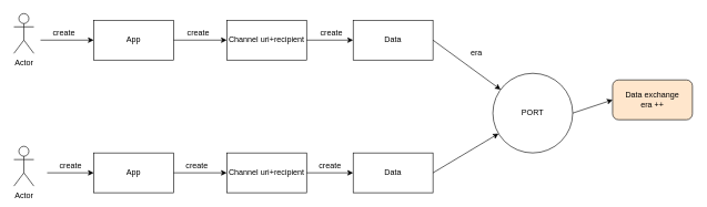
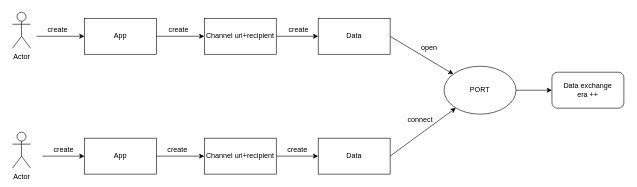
  <mxCell id="0" />
  <mxCell id="1" parent="0" />
  <mxCell id="2" value="Actor" style="shape=umlActor;verticalLabelPosition=bottom;verticalAlign=top;html=1;outlineConnect=0;" vertex="1" parent="1"><mxGeometry x="20" y="20" width="30" height="60" as="geometry" /></mxCell>
  <mxCell id="3" value="Actor" style="shape=umlActor;verticalLabelPosition=bottom;verticalAlign=top;html=1;outlineConnect=0;" vertex="1" parent="1"><mxGeometry x="20" y="220" width="30" height="60" as="geometry" /></mxCell>
  <mxCell id="4" value="App" style="rounded=0;whiteSpace=wrap;html=1;" vertex="1" parent="1"><mxGeometry x="140" y="30" width="120" height="60" as="geometry" /></mxCell>
  <mxCell id="5" value="App" style="rounded=0;whiteSpace=wrap;html=1;" vertex="1" parent="1"><mxGeometry x="140" y="230" width="120" height="60" as="geometry" /></mxCell>
  <mxCell id="6" value="Channel uri+recipient" style="rounded=0;whiteSpace=wrap;html=1;" vertex="1" parent="1"><mxGeometry x="340" y="30" width="120" height="60" as="geometry" /></mxCell>
  <mxCell id="7" value="Channel uri+recipient" style="rounded=0;whiteSpace=wrap;html=1;" vertex="1" parent="1"><mxGeometry x="340" y="230" width="120" height="60" as="geometry" /></mxCell>
  <mxCell id="8" value="Data" style="rounded=0;whiteSpace=wrap;html=1;" vertex="1" parent="1"><mxGeometry x="530" y="30" width="120" height="60" as="geometry" /></mxCell>
  <mxCell id="9" value="Data" style="rounded=0;whiteSpace=wrap;html=1;" vertex="1" parent="1"><mxGeometry x="530" y="230" width="120" height="60" as="geometry" /></mxCell>
- <mxCell id="10" value="PORT" style="ellipse;whiteSpace=wrap;html=1;" vertex="1" parent="1"><mxGeometry x="740" y="110" width="120" height="120" as="geometry" /></mxCell>
+ <mxCell id="10" value="PORT" style="ellipse;whiteSpace=wrap;html=1;" vertex="1" parent="1"><mxGeometry x="740" y="110" width="120" height="80" as="geometry" /></mxCell>
  <mxCell id="11" value="" style="group" vertex="1" connectable="0" parent="1"><mxGeometry x="60" y="40" width="60" height="20" as="geometry" /></mxCell>
  <mxCell id="12" value="" style="endArrow=classic;html=1;entryX=0;entryY=0.5;entryDx=0;entryDy=0;" edge="1" parent="11" target="4"><mxGeometry width="50" height="50" relative="1" as="geometry"><mxPoint y="20" as="sourcePoint" /><mxPoint x="50" y="-15" as="targetPoint" /></mxGeometry></mxCell>
  <mxCell id="13" value="create" style="text;html=1;align=center;verticalAlign=middle;resizable=0;points=[];autosize=1;" vertex="1" parent="11"><mxGeometry x="10" width="50" height="20" as="geometry" /></mxCell>
  <mxCell id="14" value="" style="group" vertex="1" connectable="0" parent="1"><mxGeometry x="70" y="240" width="60" height="20" as="geometry" /></mxCell>
  <mxCell id="15" value="" style="endArrow=classic;html=1;entryX=0;entryY=0.5;entryDx=0;entryDy=0;" edge="1" parent="14" target="5"><mxGeometry width="50" height="50" relative="1" as="geometry"><mxPoint y="20" as="sourcePoint" /><mxPoint x="50" y="-15" as="targetPoint" /></mxGeometry></mxCell>
  <mxCell id="16" value="create" style="text;html=1;align=center;verticalAlign=middle;resizable=0;points=[];autosize=1;" vertex="1" parent="14"><mxGeometry x="10" width="50" height="20" as="geometry" /></mxCell>
  <mxCell id="17" value="" style="group" vertex="1" connectable="0" parent="1"><mxGeometry x="260" y="240" width="60" height="20" as="geometry" /></mxCell>
  <mxCell id="18" value="" style="endArrow=classic;html=1;entryX=0;entryY=0.5;entryDx=0;entryDy=0;" edge="1" parent="17" target="7"><mxGeometry width="50" height="50" relative="1" as="geometry"><mxPoint y="20" as="sourcePoint" /><mxPoint x="50" y="-15" as="targetPoint" /></mxGeometry></mxCell>
  <mxCell id="19" value="create" style="text;html=1;align=center;verticalAlign=middle;resizable=0;points=[];autosize=1;" vertex="1" parent="17"><mxGeometry x="10" width="50" height="20" as="geometry" /></mxCell>
  <mxCell id="20" value="" style="group" vertex="1" connectable="0" parent="1"><mxGeometry x="460" y="240" width="60" height="20" as="geometry" /></mxCell>
  <mxCell id="21" value="" style="endArrow=classic;html=1;entryX=0;entryY=0.5;entryDx=0;entryDy=0;" edge="1" parent="20" target="9"><mxGeometry width="50" height="50" relative="1" as="geometry"><mxPoint y="20" as="sourcePoint" /><mxPoint x="50" y="-15" as="targetPoint" /></mxGeometry></mxCell>
  <mxCell id="22" value="create" style="text;html=1;align=center;verticalAlign=middle;resizable=0;points=[];autosize=1;" vertex="1" parent="20"><mxGeometry x="10" width="50" height="20" as="geometry" /></mxCell>
  <mxCell id="23" value="" style="group" vertex="1" connectable="0" parent="1"><mxGeometry x="260" y="40" width="70" height="20" as="geometry" /></mxCell>
  <mxCell id="24" value="" style="endArrow=classic;html=1;entryX=0;entryY=0.5;entryDx=0;entryDy=0;" edge="1" parent="23" target="6"><mxGeometry width="50" height="50" relative="1" as="geometry"><mxPoint y="20" as="sourcePoint" /><mxPoint x="58.333" y="-15" as="targetPoint" /></mxGeometry></mxCell>
  <mxCell id="25" value="create" style="text;html=1;align=center;verticalAlign=middle;resizable=0;points=[];autosize=1;" vertex="1" parent="23"><mxGeometry x="11.667" width="50" height="20" as="geometry" /></mxCell>
  <mxCell id="26" value="" style="group" vertex="1" connectable="0" parent="1"><mxGeometry x="460" y="40" width="70" height="20" as="geometry" /></mxCell>
  <mxCell id="27" value="" style="endArrow=classic;html=1;" edge="1" parent="26" target="8"><mxGeometry width="50" height="50" relative="1" as="geometry"><mxPoint y="20" as="sourcePoint" /><mxPoint x="58.333" y="-15" as="targetPoint" /></mxGeometry></mxCell>
  <mxCell id="28" value="create" style="text;html=1;align=center;verticalAlign=middle;resizable=0;points=[];autosize=1;" vertex="1" parent="26"><mxGeometry x="11.667" width="50" height="20" as="geometry" /></mxCell>
  <mxCell id="29" value="" style="group" vertex="1" connectable="0" parent="1"><mxGeometry x="650" y="40" width="70" height="20" as="geometry" /></mxCell>
  <mxCell id="30" value="" style="endArrow=classic;html=1;" edge="1" parent="29" target="10"><mxGeometry width="50" height="50" relative="1" as="geometry"><mxPoint y="20" as="sourcePoint" /><mxPoint x="58.333" y="-15" as="targetPoint" /></mxGeometry></mxCell>
- <mxCell id="31" value="era" style="text;html=1;align=center;verticalAlign=middle;resizable=0;points=[];autosize=1;" vertex="1" parent="1"><mxGeometry x="694.997" y="70" width="40" height="20" as="geometry" /></mxCell>
+ <mxCell id="31" value="open" style="text;html=1;align=center;verticalAlign=middle;resizable=0;points=[];autosize=1;" vertex="1" parent="1"><mxGeometry x="694.997" y="70" width="40" height="20" as="geometry" /></mxCell>
+ <mxCell id="32" value="connect" style="text;html=1;align=center;verticalAlign=middle;resizable=0;points=[];autosize=1;" vertex="1" parent="1"><mxGeometry x="669.997" y="190" width="60" height="20" as="geometry" /></mxCell>
  <mxCell id="33" value="" style="endArrow=classic;html=1;exitX=1;exitY=0.5;exitDx=0;exitDy=0;" edge="1" parent="1" source="9" target="10"><mxGeometry width="50" height="50" relative="1" as="geometry"><mxPoint x="1390" y="100" as="sourcePoint" /><mxPoint x="1495.402" y="163.241" as="targetPoint" /><Array as="points" /></mxGeometry></mxCell>
  <mxCell id="34" value="" style="endArrow=classic;html=1;exitX=1;exitY=0.5;exitDx=0;exitDy=0;" edge="1" parent="1" source="10"><mxGeometry width="50" height="50" relative="1" as="geometry"><mxPoint x="910" y="130" as="sourcePoint" /><mxPoint x="920" y="150" as="targetPoint" /></mxGeometry></mxCell>
- <mxCell id="35" value="Data exchange&lt;br&gt;era ++" style="rounded=1;whiteSpace=wrap;html=1;fillColor=#ffe6cc;" vertex="1" parent="1"><mxGeometry x="920" y="120" width="120" height="60" as="geometry" /></mxCell>
+ <mxCell id="35" value="Data exchange&lt;br&gt;era ++" style="rounded=1;whiteSpace=wrap;html=1;" vertex="1" parent="1"><mxGeometry x="920" y="120" width="120" height="60" as="geometry" /></mxCell>
